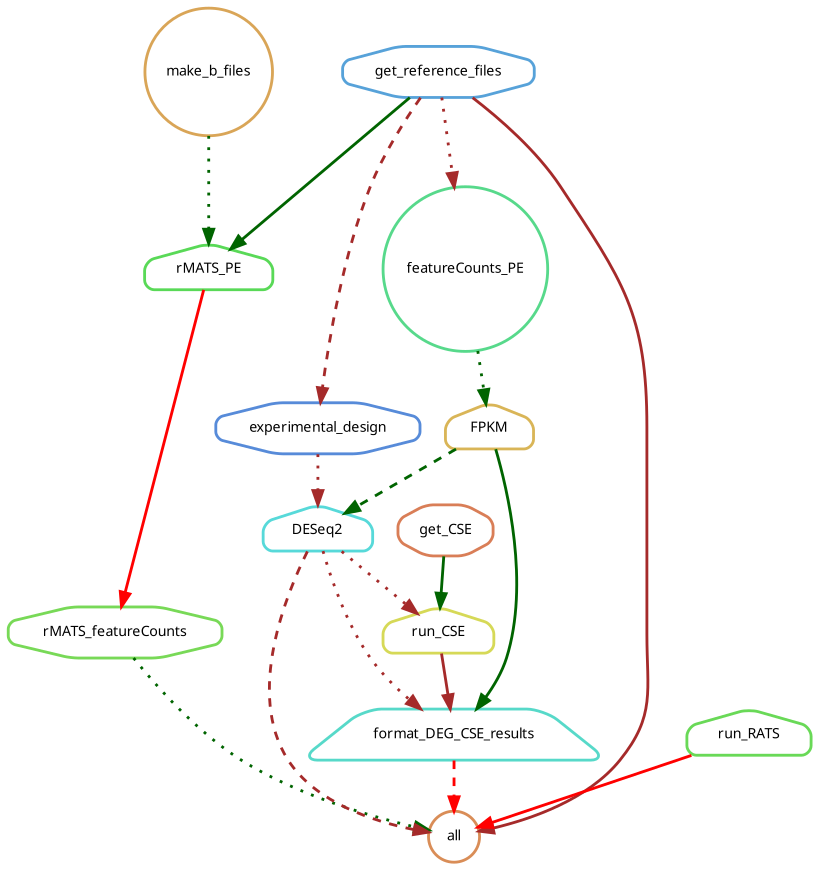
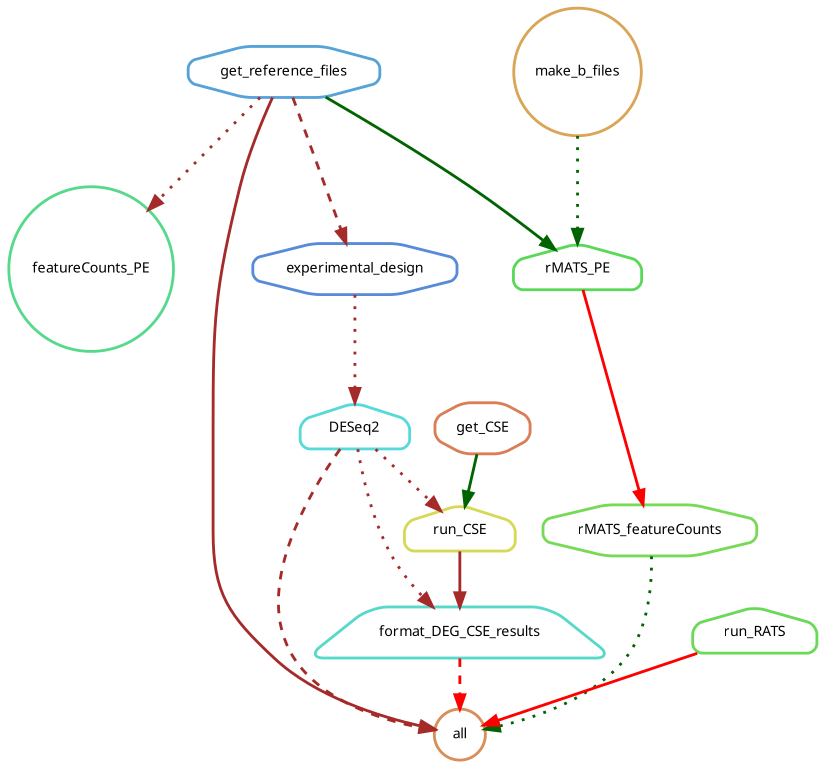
  digraph {
    bgcolor=white
    node [fontname=sans fontsize=10 penwidth=2 shape=house style=rounded]
    edge [color=brown penwidth=2 style=bold]
    n1 [color="0.07 0.6 0.85" label=all shape=circle]
    n2 [color="0.57 0.6 0.85" label=get_reference_files shape=octagon]
    n3 [color="0.40 0.6 0.85" label=featureCounts_PE shape=circle]
    n4 [color="0.33 0.6 0.85" label=rMATS_PE]
    n5 [color="0.60 0.6 0.85" label=experimental_design shape=octagon]
-   n6 [color="0.12 0.6 0.85" label=FPKM]
    n7 [color="0.29 0.6 0.85" label=rMATS_featureCounts shape=octagon]
    n8 [color="0.50 0.6 0.85" label=DESeq2]
    n9 [color="0.48 0.6 0.85" label=format_DEG_CSE_results shape=trapezium]
    n10 [color="0.17 0.6 0.85" label=run_CSE]
    n11 [color="0.31 0.6 0.85" label=run_RATS]
    n12 [color="0.10 0.6 0.85" label=make_b_files shape=circle]
    n13 [color="0.05 0.6 0.85" label=get_CSE shape=octagon]
    n2 -> n1
    n2 -> n3 [style=dotted]
    n2 -> n4 [color=darkgreen]
    n2 -> n5 [style=dashed]
-   n3 -> n6 [color=darkgreen style=dotted]
    n4 -> n7 [color=red]
    n5 -> n8 [style=dotted]
-   n6 -> n8 [color=darkgreen style=dashed]
-   n6 -> n9 [color=darkgreen]
    n7 -> n1 [color=darkgreen style=dotted]
    n8 -> n1 [style=dashed]
    n8 -> n9 [style=dotted]
    n8 -> n10 [style=dotted]
    n9 -> n1 [color=red style=dashed]
    n10 -> n9
    n11 -> n1 [color=red]
    n12 -> n4 [color=darkgreen style=dotted]
    n13 -> n10 [color=darkgreen]
  }
